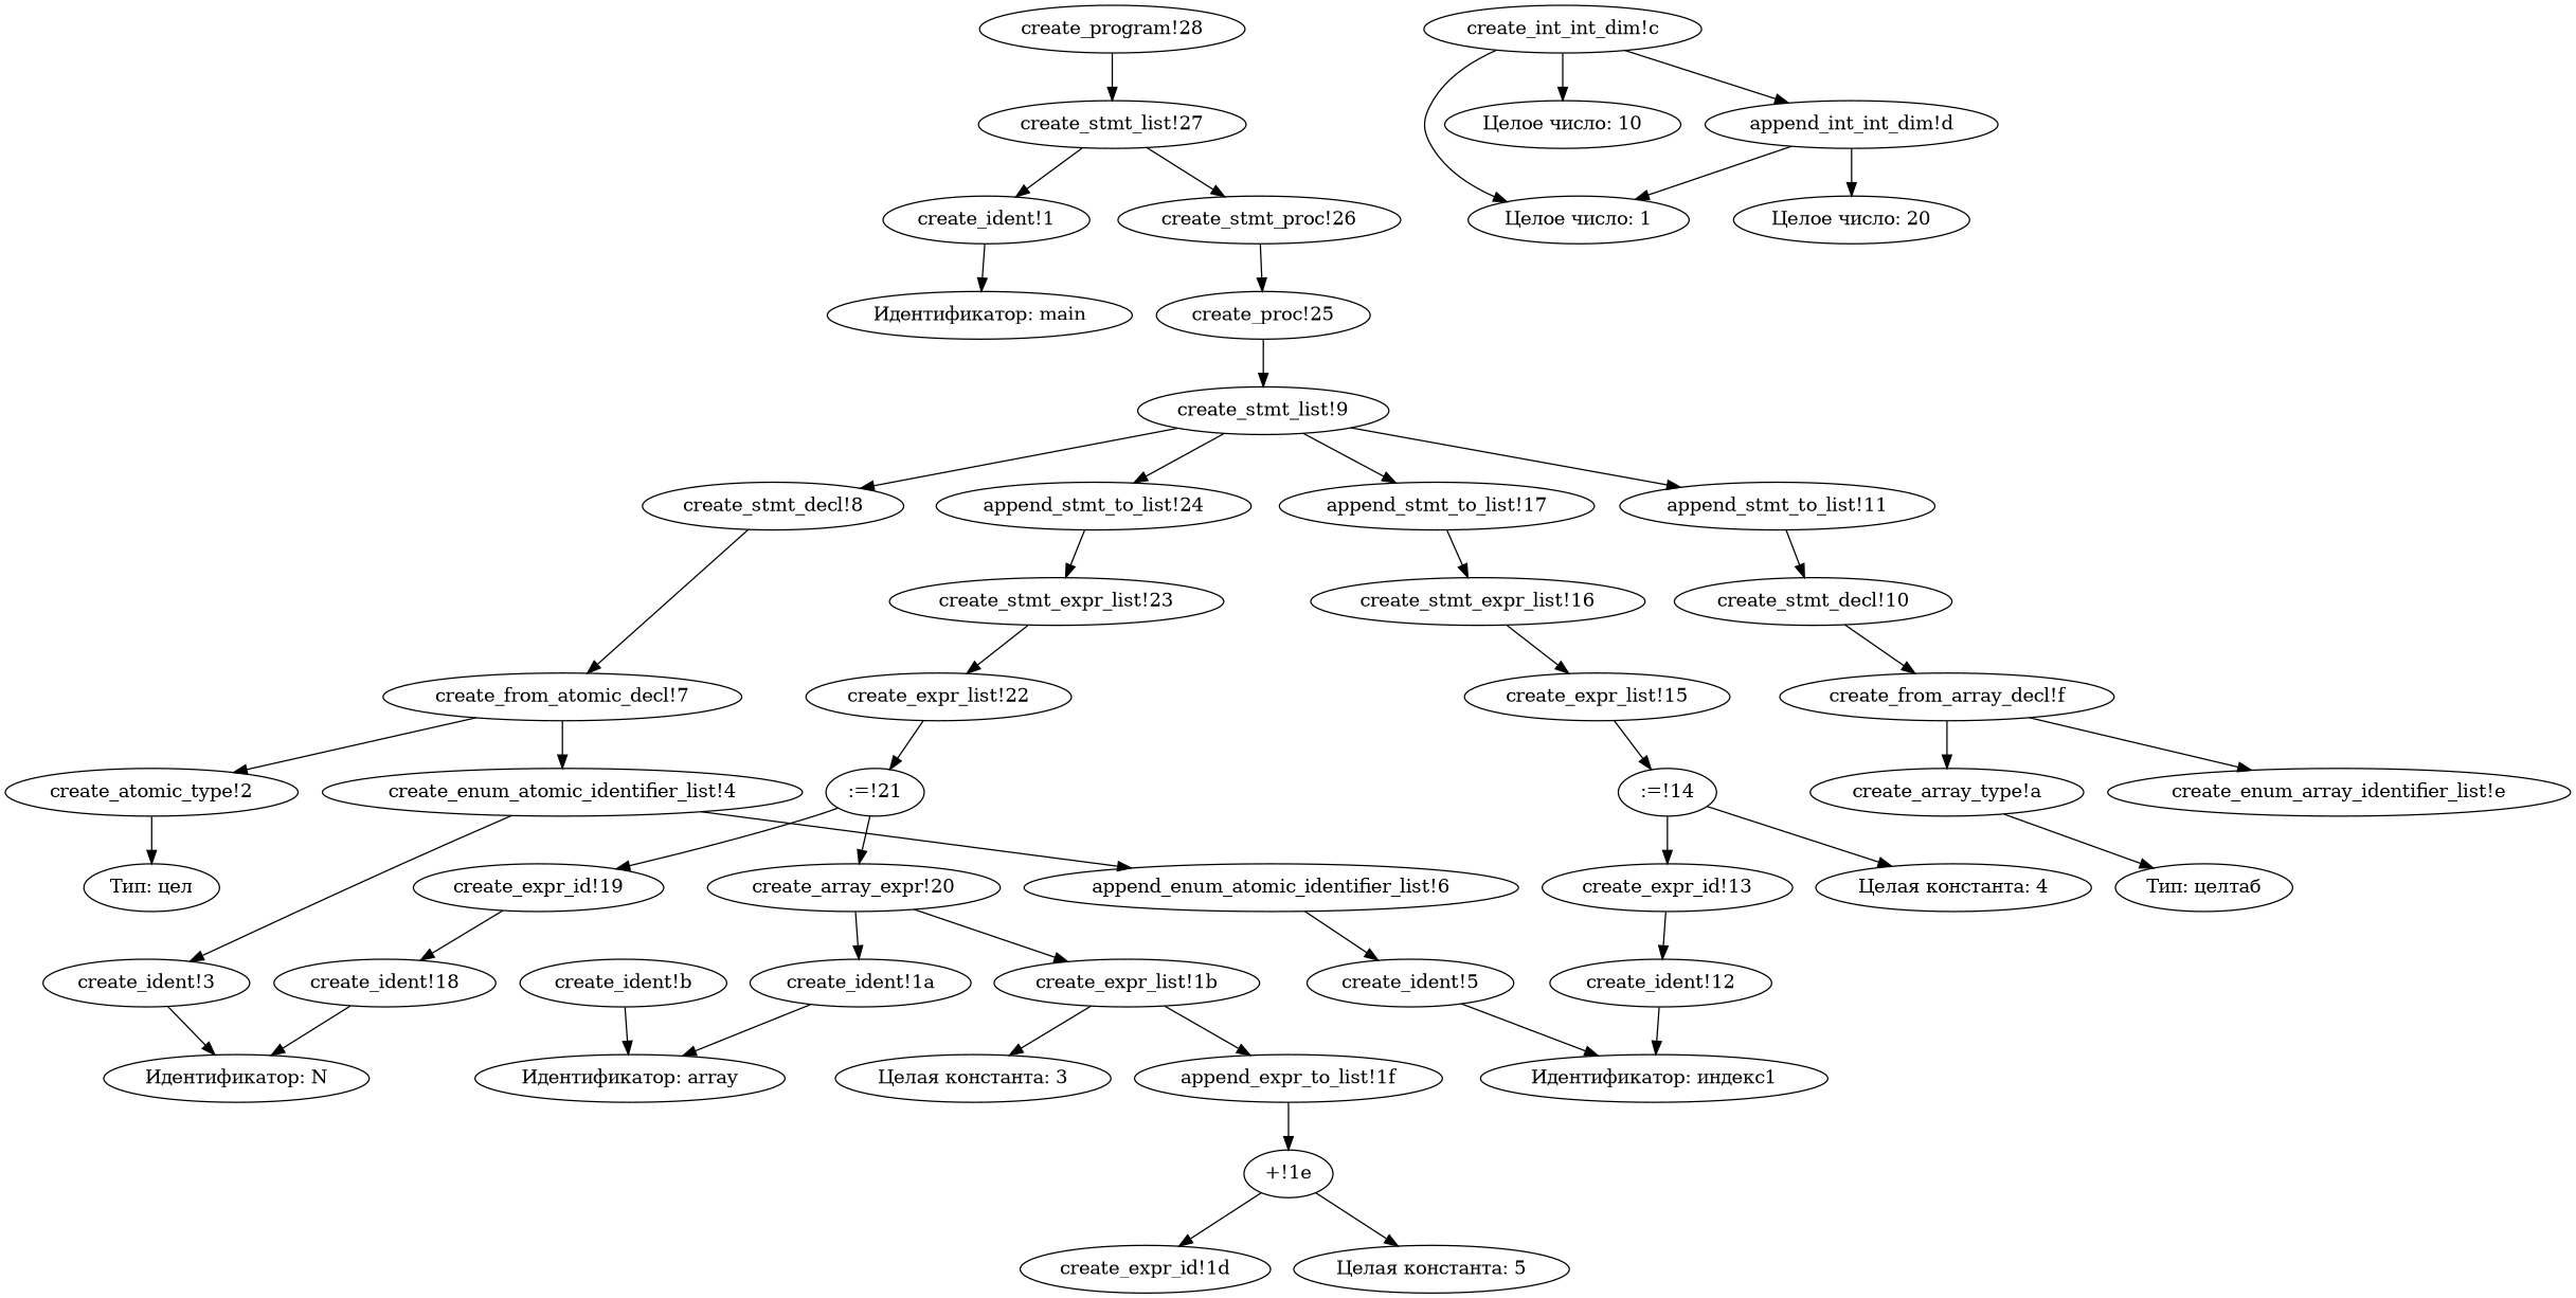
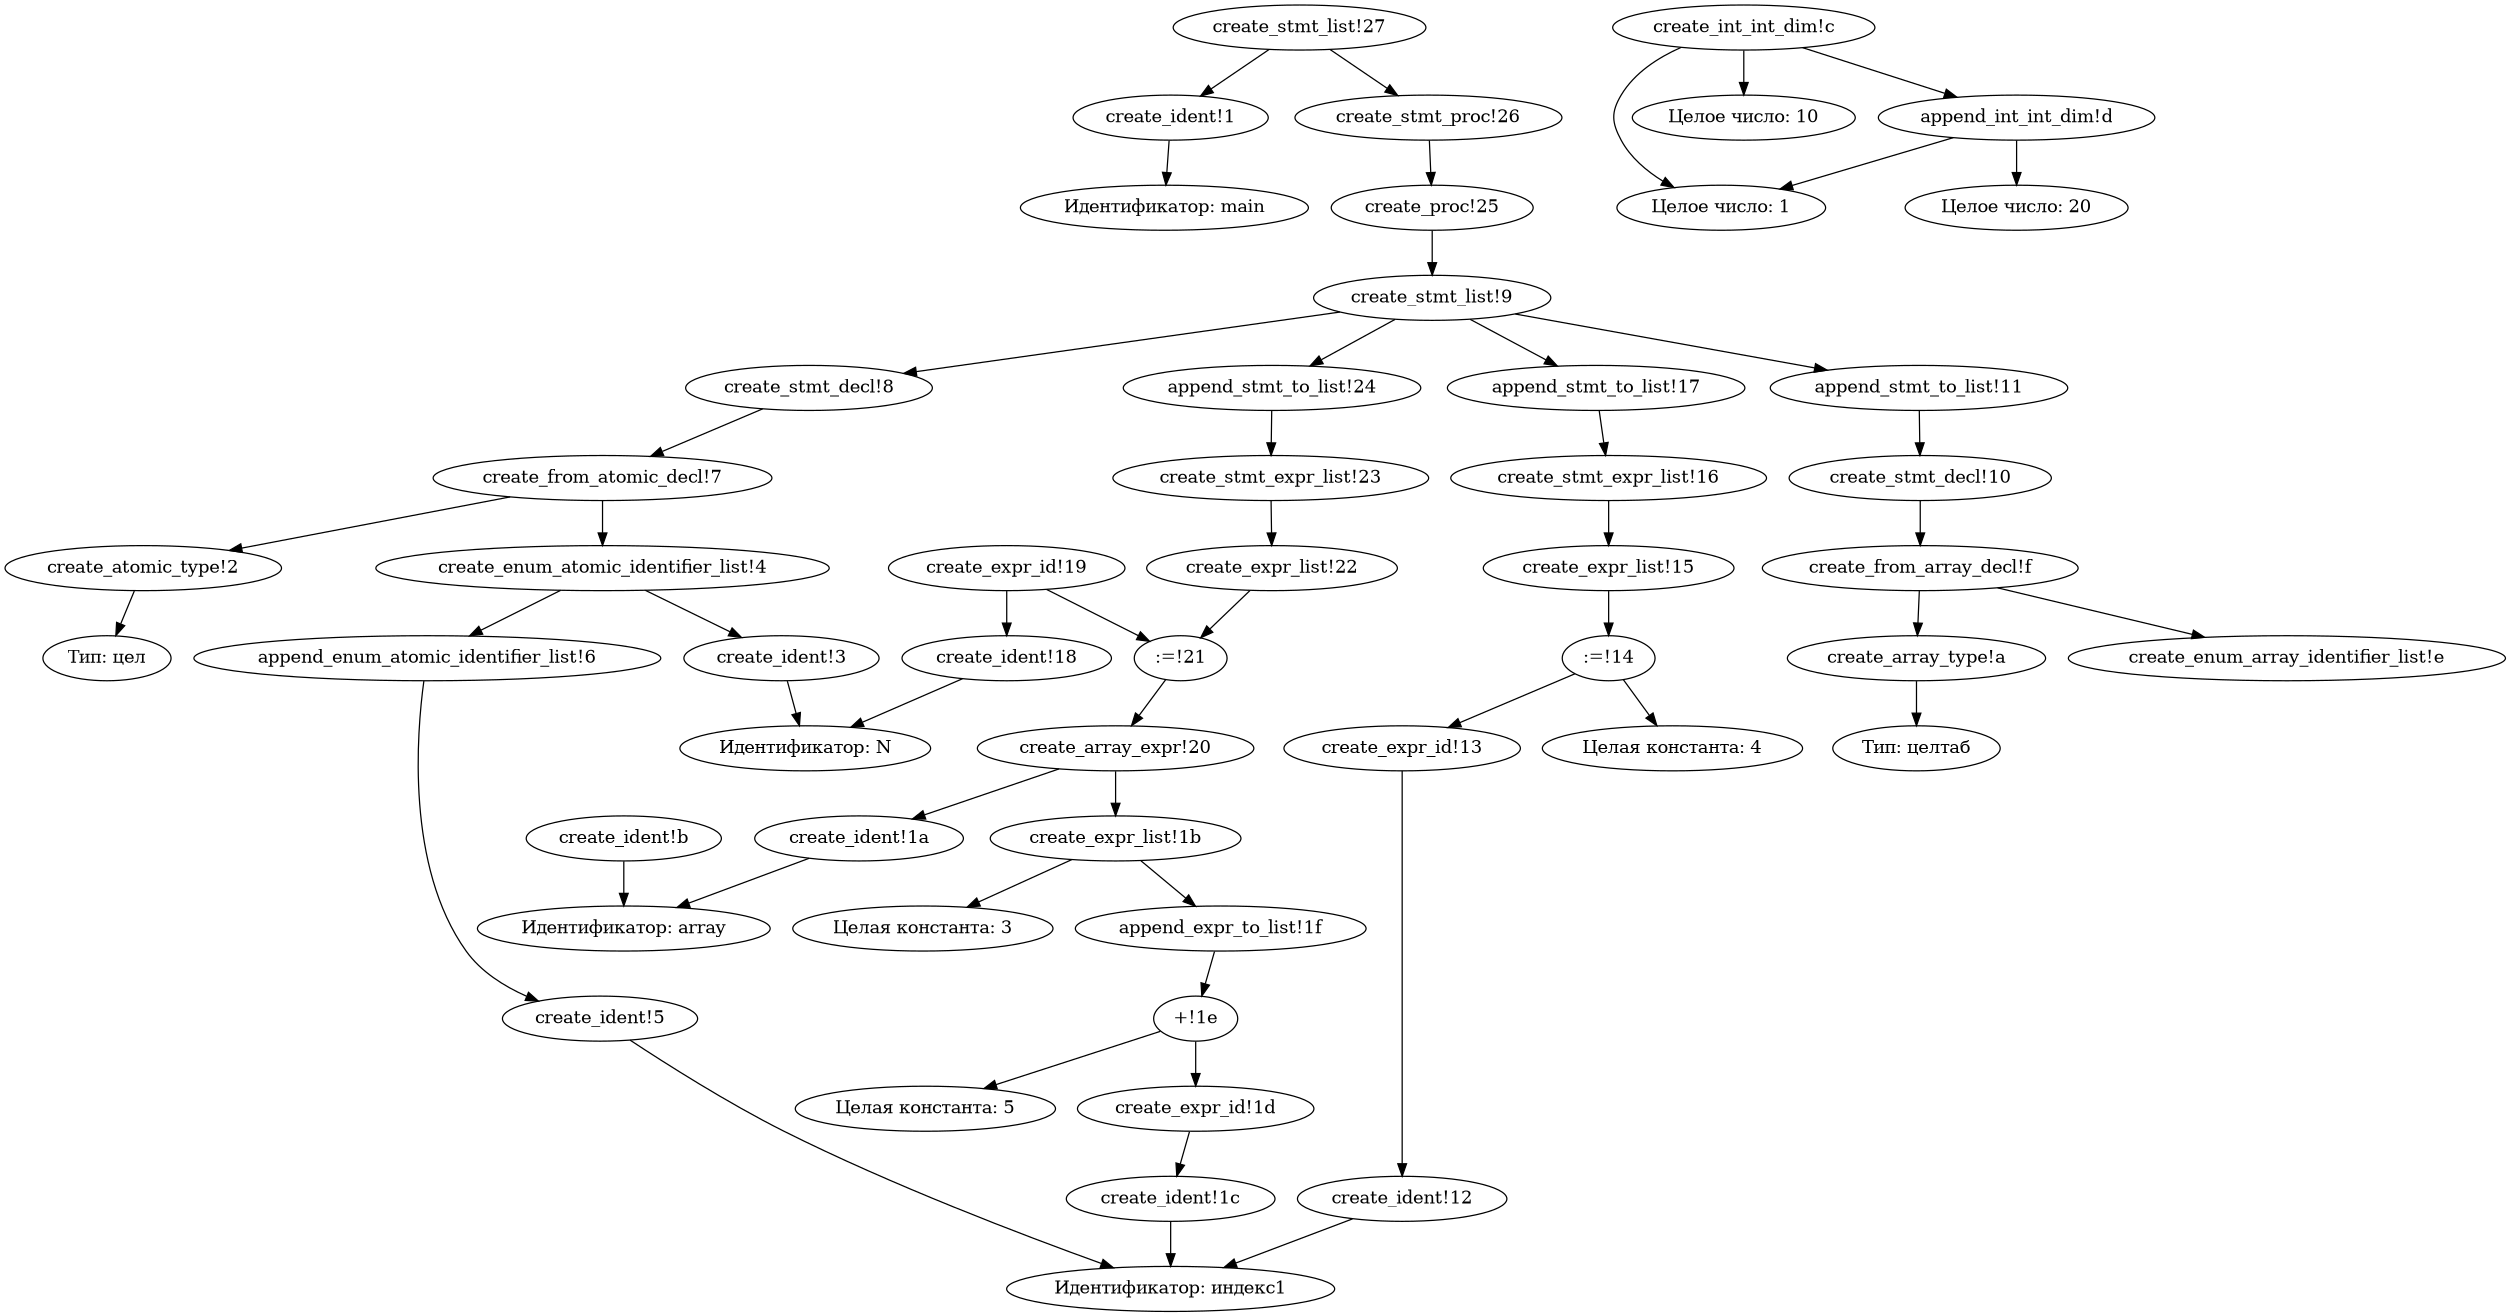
  digraph {
    "create_ident!1"
    "Идентификатор: main"
    "create_atomic_type!2"
    "Тип: цел"
    "create_ident!3"
    "Идентификатор: N"
    "create_enum_atomic_identifier_list!4"
    "append_enum_atomic_identifier_list!6"
    "create_ident!5"
    "Идентификатор: индекс1"
    "create_from_atomic_decl!7"
    "create_stmt_decl!8"
    "create_stmt_list!9"
    "append_stmt_to_list!11"
    "append_stmt_to_list!17"
    "append_stmt_to_list!24"
    "create_stmt_decl!10"
    "create_stmt_expr_list!16"
    "create_stmt_expr_list!23"
    "create_array_type!a"
    "Тип: целтаб"
    "create_ident!b"
    "Идентификатор: array"
    "create_int_int_dim!c"
    "Целое число: 1"
    "Целое число: 10"
    "append_int_int_dim!d"
    "Целое число: 20"
    "create_from_array_decl!f"
    "create_enum_array_identifier_list!e"
    "create_ident!12"
    "create_expr_id!13"
    ":=!14"
    "Целая константа: 4"
    "create_expr_list!15"
    "create_ident!18"
    "create_expr_id!19"
    "create_ident!1a"
    "create_expr_list!1b"
    "Целая константа: 3"
    "append_expr_to_list!1f"
    "+!1e"
+   "create_ident!1c"
    "create_expr_id!1d"
    "Целая константа: 5"
    "create_array_expr!20"
    ":=!21"
    "create_expr_list!22"
    "create_proc!25"
    "create_stmt_proc!26"
    "create_stmt_list!27"
-   "create_program!28"
    "create_ident!1" -> "Идентификатор: main"
    "create_atomic_type!2" -> "Тип: цел"
    "create_ident!3" -> "Идентификатор: N"
    "create_enum_atomic_identifier_list!4" -> "create_ident!3"
    "create_enum_atomic_identifier_list!4" -> "append_enum_atomic_identifier_list!6"
    "append_enum_atomic_identifier_list!6" -> "create_ident!5"
    "create_ident!5" -> "Идентификатор: индекс1"
    "create_from_atomic_decl!7" -> "create_atomic_type!2"
    "create_from_atomic_decl!7" -> "create_enum_atomic_identifier_list!4"
    "create_stmt_decl!8" -> "create_from_atomic_decl!7"
    "create_stmt_list!9" -> "create_stmt_decl!8"
    "create_stmt_list!9" -> "append_stmt_to_list!11"
    "create_stmt_list!9" -> "append_stmt_to_list!17"
    "create_stmt_list!9" -> "append_stmt_to_list!24"
    "append_stmt_to_list!11" -> "create_stmt_decl!10"
    "append_stmt_to_list!17" -> "create_stmt_expr_list!16"
    "append_stmt_to_list!24" -> "create_stmt_expr_list!23"
    "create_stmt_decl!10" -> "create_from_array_decl!f"
    "create_stmt_expr_list!16" -> "create_expr_list!15"
    "create_stmt_expr_list!23" -> "create_expr_list!22"
    "create_array_type!a" -> "Тип: целтаб"
    "create_ident!b" -> "Идентификатор: array"
    "create_int_int_dim!c" -> "Целое число: 1"
    "create_int_int_dim!c" -> "Целое число: 10"
    "create_int_int_dim!c" -> "append_int_int_dim!d"
    "append_int_int_dim!d" -> "Целое число: 1"
    "append_int_int_dim!d" -> "Целое число: 20"
    "create_from_array_decl!f" -> "create_array_type!a"
    "create_from_array_decl!f" -> "create_enum_array_identifier_list!e"
    "create_ident!12" -> "Идентификатор: индекс1"
    "create_expr_id!13" -> "create_ident!12"
    ":=!14" -> "create_expr_id!13"
    ":=!14" -> "Целая константа: 4"
    "create_expr_list!15" -> ":=!14"
    "create_ident!18" -> "Идентификатор: N"
    "create_expr_id!19" -> "create_ident!18"
    "create_ident!1a" -> "Идентификатор: array"
    "create_expr_list!1b" -> "Целая константа: 3"
    "create_expr_list!1b" -> "append_expr_to_list!1f"
    "append_expr_to_list!1f" -> "+!1e"
    "+!1e" -> "create_expr_id!1d"
    "+!1e" -> "Целая константа: 5"
+   "create_ident!1c" -> "Идентификатор: индекс1"
+   "create_expr_id!1d" -> "create_ident!1c"
    "create_array_expr!20" -> "create_ident!1a"
    "create_array_expr!20" -> "create_expr_list!1b"
-   ":=!21" -> "create_expr_id!19"
+   "create_expr_id!19" -> ":=!21"
    ":=!21" -> "create_array_expr!20"
    "create_expr_list!22" -> ":=!21"
    "create_proc!25" -> "create_stmt_list!9"
    "create_stmt_proc!26" -> "create_proc!25"
    "create_stmt_list!27" -> "create_ident!1"
    "create_stmt_list!27" -> "create_stmt_proc!26"
-   "create_program!28" -> "create_stmt_list!27"
  }
